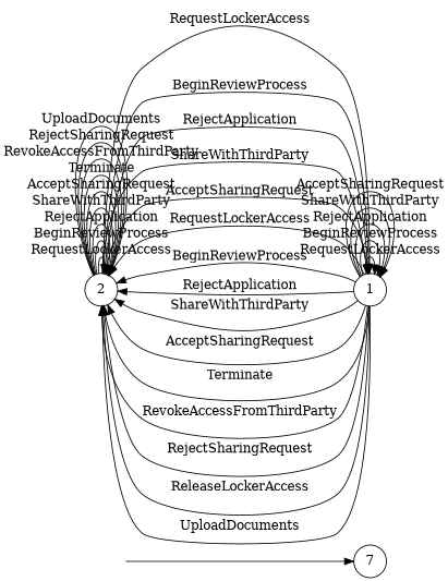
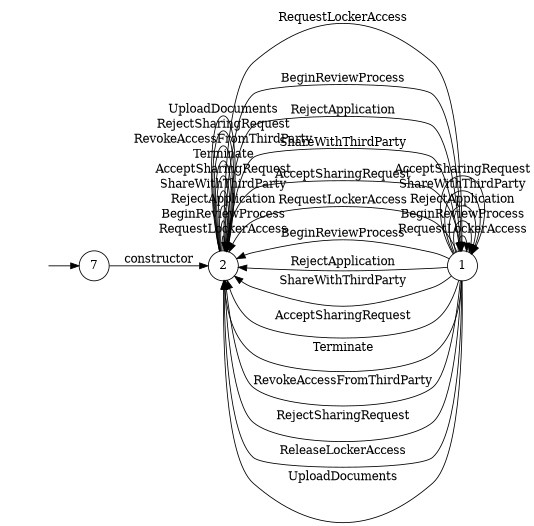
  digraph {
    rankdir=LR
    node [shape=circle]
    "" [shape=plaintext]
    n2 [label=7]
    n3 [label=2]
    n4 [label=1]
    "" -> n2
+   n2 -> n3 [label=constructor]
    n3 -> n3 [label=RequestLockerAccess]
    n3 -> n3 [label=BeginReviewProcess]
    n3 -> n3 [label=RejectApplication]
    n3 -> n3 [label=ShareWithThirdParty]
    n3 -> n3 [label=AcceptSharingRequest]
    n3 -> n3 [label=Terminate]
    n3 -> n3 [label=RevokeAccessFromThirdParty]
    n3 -> n3 [label=RejectSharingRequest]
    n3 -> n3 [label=UploadDocuments]
    n3 -> n4 [label=RequestLockerAccess]
    n3 -> n4 [label=BeginReviewProcess]
    n3 -> n4 [label=RejectApplication]
    n3 -> n4 [label=ShareWithThirdParty]
    n3 -> n4 [label=AcceptSharingRequest]
    n4 -> n3 [label=RequestLockerAccess]
    n4 -> n3 [label=BeginReviewProcess]
    n4 -> n3 [label=RejectApplication]
    n4 -> n3 [label=ShareWithThirdParty]
    n4 -> n3 [label=AcceptSharingRequest]
    n4 -> n3 [label=Terminate]
    n4 -> n3 [label=RevokeAccessFromThirdParty]
    n4 -> n3 [label=RejectSharingRequest]
    n4 -> n3 [label=ReleaseLockerAccess]
    n4 -> n3 [label=UploadDocuments]
    n4 -> n4 [label=RequestLockerAccess]
    n4 -> n4 [label=BeginReviewProcess]
    n4 -> n4 [label=RejectApplication]
    n4 -> n4 [label=ShareWithThirdParty]
    n4 -> n4 [label=AcceptSharingRequest]
  }
